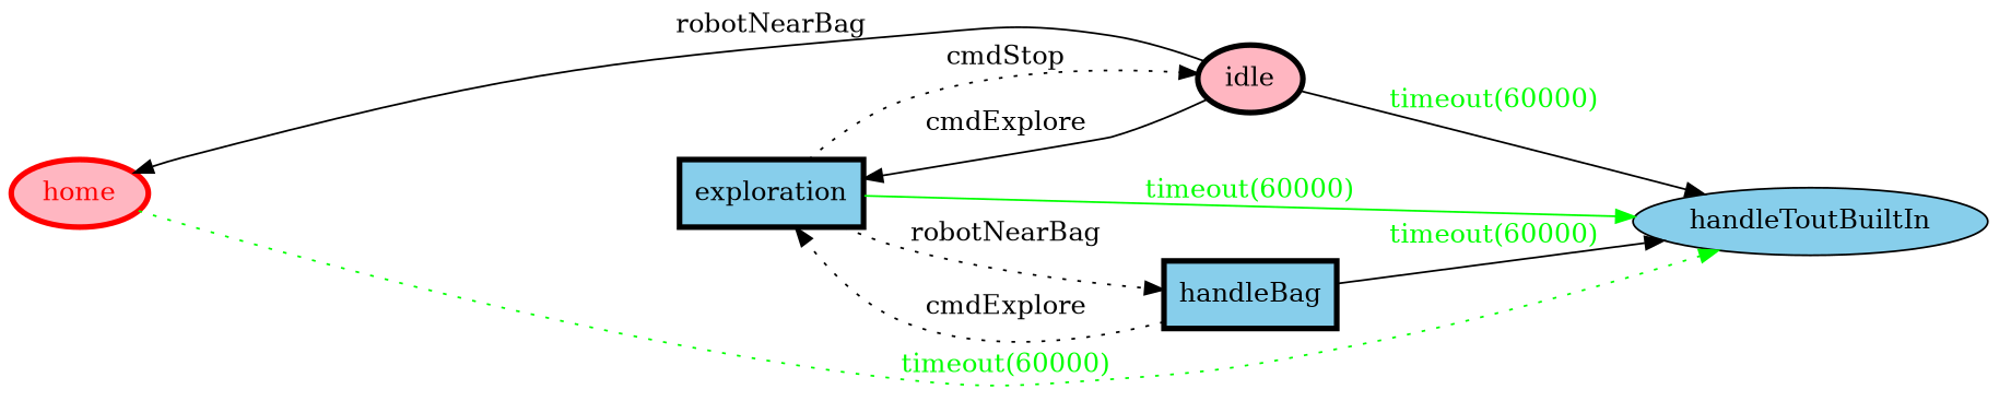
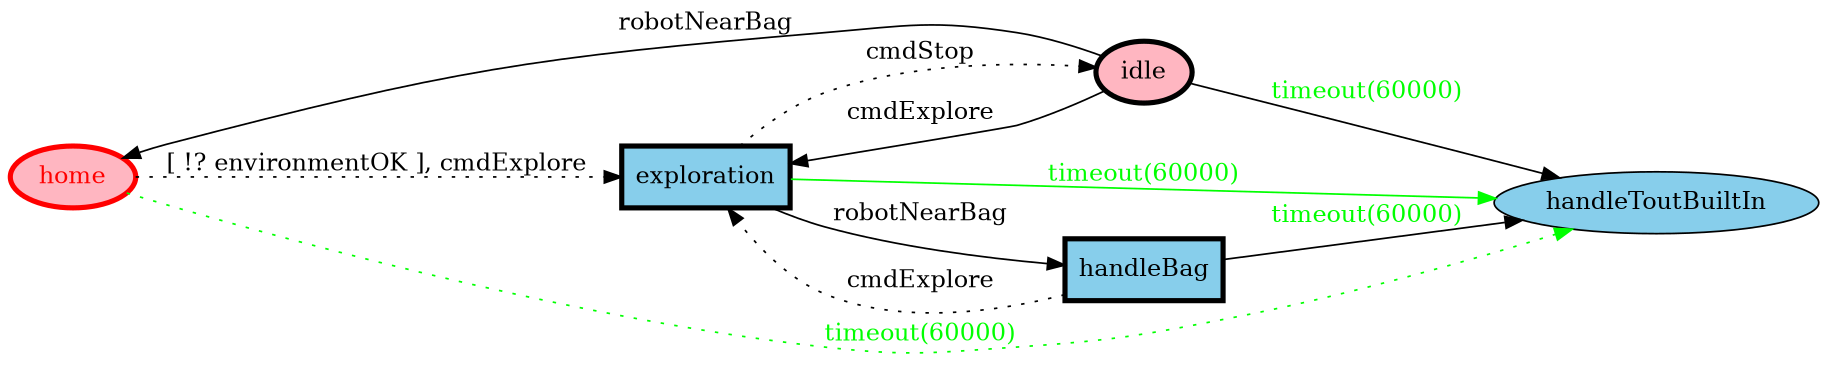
  digraph {
    rankdir=LR
    node [color=black fillcolor=skyblue fontcolor=black penwidth=3 shape=ellipse style=filled]
    edge [color=black fontcolor=black style=solid]
    home [color=red fillcolor=lightpink fontcolor=red]
    exploration [shape=box]
    handleToutBuiltIn [color="" fontcolor="" penwidth=""]
    handleBag [shape=box]
    idle [fillcolor=lightpink]
+   home -> exploration [label="[ !? environmentOK ], cmdExplore" style=dotted]
    home -> handleToutBuiltIn [color=green fontcolor=green label="timeout(60000)" style=dotted]
    exploration -> handleToutBuiltIn [color=green fontcolor=green label="timeout(60000)"]
-   exploration -> handleBag [label=robotNearBag style=dotted]
+   exploration -> handleBag [label=robotNearBag]
    exploration -> idle [label=cmdStop style=dotted]
    handleBag -> exploration [label=cmdExplore style=dotted]
    handleBag -> handleToutBuiltIn [fontcolor=green label="timeout(60000)"]
    idle -> home [label=robotNearBag]
    idle -> exploration [label=cmdExplore]
    idle -> handleToutBuiltIn [fontcolor=green label="timeout(60000)"]
  }
